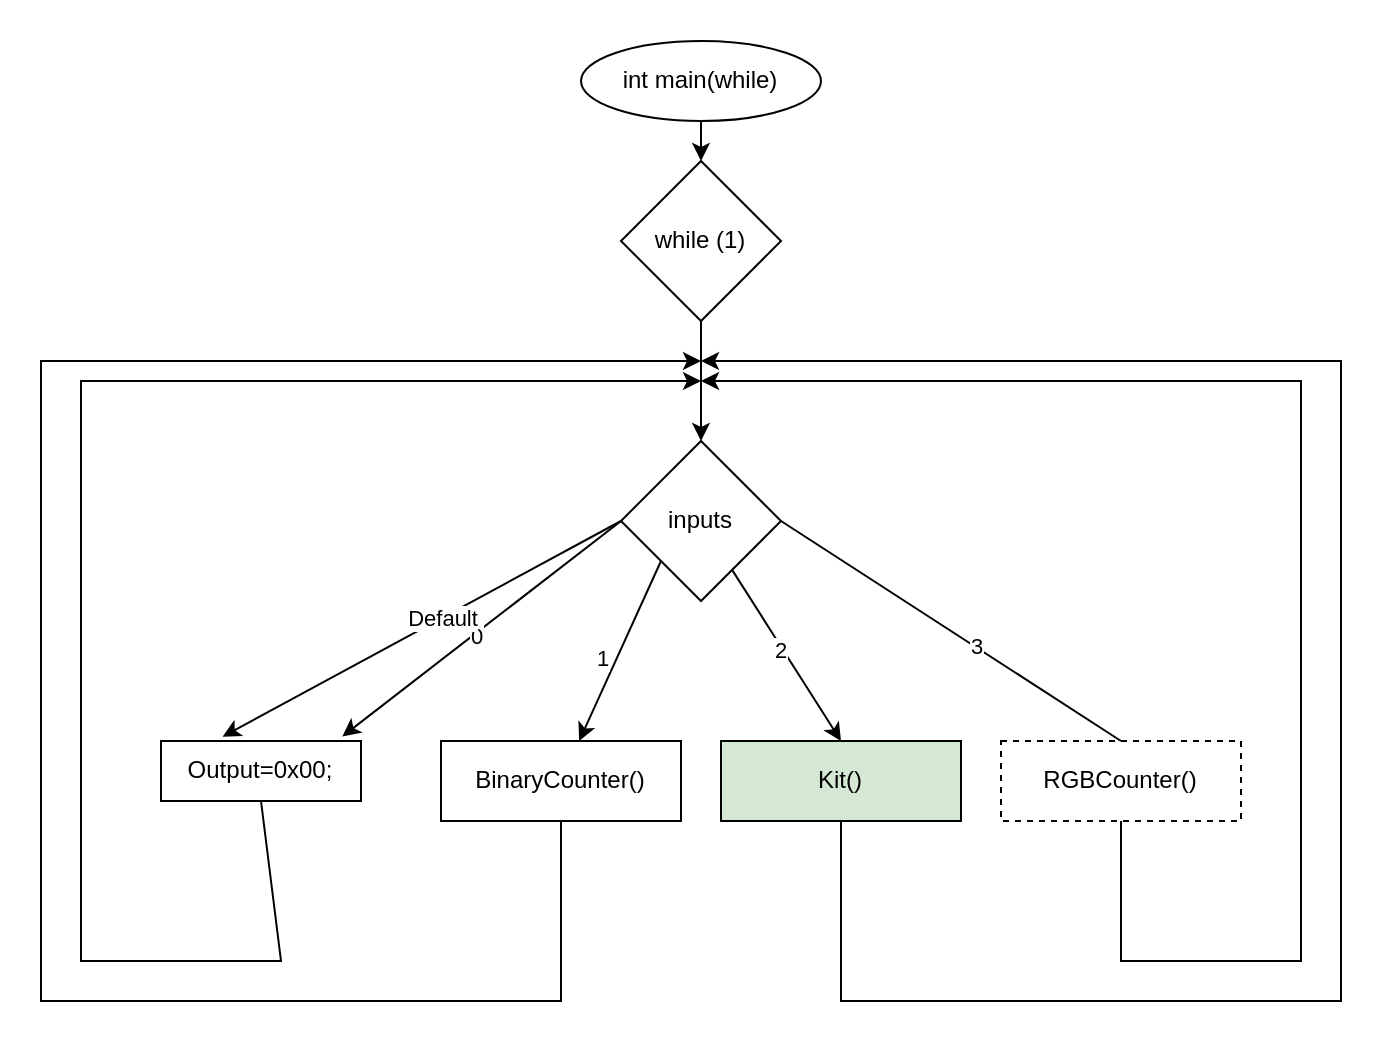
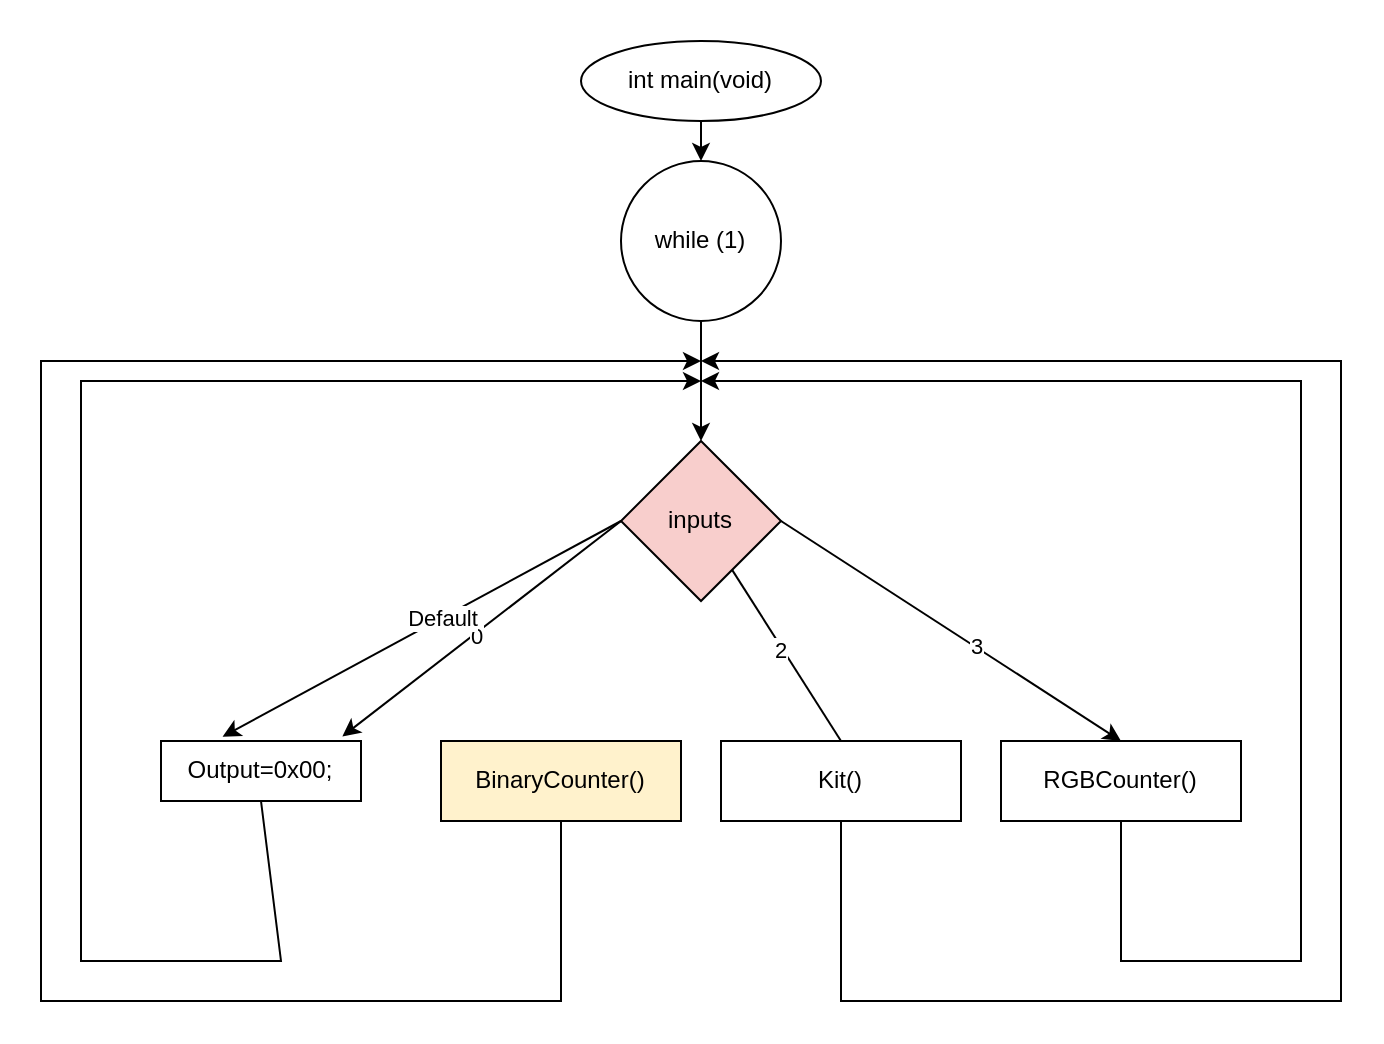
  <mxCell id="0" />
  <mxCell id="1" parent="0" />
- <mxCell id="2" value="int main(while)" style="ellipse;whiteSpace=wrap;html=1;" vertex="1" parent="1"><mxGeometry x="290" y="20" width="120" height="40" as="geometry" /></mxCell>
- <mxCell id="3" value="while (1)" style="rhombus;whiteSpace=wrap;html=1;" vertex="1" parent="1"><mxGeometry x="310" y="80" width="80" height="80" as="geometry" /></mxCell>
+ <mxCell id="2" value="int main(void)" style="ellipse;whiteSpace=wrap;html=1;" vertex="1" parent="1"><mxGeometry x="290" y="20" width="120" height="40" as="geometry" /></mxCell>
+ <mxCell id="3" value="while (1)" style="ellipse;whiteSpace=wrap;html=1;" vertex="1" parent="1"><mxGeometry x="310" y="80" width="80" height="80" as="geometry" /></mxCell>
  <mxCell id="4" value="" style="endArrow=classic;html=1;rounded=0;entryX=0.5;entryY=0;entryDx=0;entryDy=0;" edge="1" parent="1" target="3"><mxGeometry width="50" height="50" relative="1" as="geometry"><mxPoint x="350" y="60" as="sourcePoint" /><mxPoint x="400" y="10" as="targetPoint" /></mxGeometry></mxCell>
  <mxCell id="5" value="" style="endArrow=classic;html=1;rounded=0;exitX=0.5;exitY=1;exitDx=0;exitDy=0;" edge="1" parent="1" source="3"><mxGeometry relative="1" as="geometry"><mxPoint x="350" y="180" as="sourcePoint" /><mxPoint x="350" y="220" as="targetPoint" /></mxGeometry></mxCell>
- <mxCell id="6" value="inputs" style="rhombus;whiteSpace=wrap;html=1;" vertex="1" parent="1"><mxGeometry x="310" y="220" width="80" height="80" as="geometry" /></mxCell>
+ <mxCell id="6" value="inputs" style="rhombus;whiteSpace=wrap;html=1;fillColor=#f8cecc;" vertex="1" parent="1"><mxGeometry x="310" y="220" width="80" height="80" as="geometry" /></mxCell>
  <mxCell id="7" value="Output=0x00;" style="rounded=0;whiteSpace=wrap;html=1;" vertex="1" parent="1"><mxGeometry x="80" y="370" width="100" height="30" as="geometry" /></mxCell>
  <mxCell id="8" value="" style="endArrow=classic;html=1;rounded=0;entryX=0.907;entryY=-0.077;entryDx=0;entryDy=0;entryPerimeter=0;" edge="1" parent="1" target="7"><mxGeometry width="50" height="50" relative="1" as="geometry"><mxPoint x="310" y="260" as="sourcePoint" /><mxPoint x="360" y="210" as="targetPoint" /></mxGeometry></mxCell>
  <mxCell id="9" value="0" style="edgeLabel;html=1;align=center;verticalAlign=middle;resizable=0;points=[];" vertex="1" connectable="0" parent="8"><mxGeometry x="0.041" y="1" relative="1" as="geometry"><mxPoint as="offset" /></mxGeometry></mxCell>
  <mxCell id="10" value="" style="endArrow=classic;html=1;rounded=0;entryX=0.308;entryY=-0.072;entryDx=0;entryDy=0;entryPerimeter=0;" edge="1" parent="1" target="7"><mxGeometry width="50" height="50" relative="1" as="geometry"><mxPoint x="310" y="260" as="sourcePoint" /><mxPoint x="360" y="210" as="targetPoint" /></mxGeometry></mxCell>
  <mxCell id="11" value="Default" style="edgeLabel;html=1;align=center;verticalAlign=middle;resizable=0;points=[];" vertex="1" connectable="0" parent="10"><mxGeometry x="-0.099" relative="1" as="geometry"><mxPoint as="offset" /></mxGeometry></mxCell>
- <mxCell id="12" value="BinaryCounter()" style="rounded=0;whiteSpace=wrap;html=1;" vertex="1" parent="1"><mxGeometry x="220" y="370" width="120" height="40" as="geometry" /></mxCell>
- <mxCell id="13" value="Kit()" style="rounded=0;whiteSpace=wrap;html=1;fillColor=#d5e8d4;" vertex="1" parent="1"><mxGeometry x="360" y="370" width="120" height="40" as="geometry" /></mxCell>
- <mxCell id="14" value="RGBCounter()" style="rounded=0;whiteSpace=wrap;html=1;dashed=1;" vertex="1" parent="1"><mxGeometry x="500" y="370" width="120" height="40" as="geometry" /></mxCell>
- <mxCell id="15" value="" style="endArrow=classic;html=1;rounded=0;exitX=0;exitY=1;exitDx=0;exitDy=0;" edge="1" parent="1" source="6" target="12"><mxGeometry width="50" height="50" relative="1" as="geometry"><mxPoint x="370" y="350" as="sourcePoint" /><mxPoint x="420" y="300" as="targetPoint" /></mxGeometry></mxCell>
- <mxCell id="16" value="1" style="edgeLabel;html=1;align=center;verticalAlign=middle;resizable=0;points=[];" vertex="1" connectable="0" parent="15"><mxGeometry x="0.047" y="3" relative="1" as="geometry"><mxPoint x="-11" as="offset" /></mxGeometry></mxCell>
- <mxCell id="17" value="" style="endArrow=classic;html=1;rounded=0;entryX=0.5;entryY=0;entryDx=0;entryDy=0;" edge="1" parent="1" source="6" target="13"><mxGeometry width="50" height="50" relative="1" as="geometry"><mxPoint x="370" y="350" as="sourcePoint" /><mxPoint x="420" y="300" as="targetPoint" /></mxGeometry></mxCell>
+ <mxCell id="12" value="BinaryCounter()" style="rounded=0;whiteSpace=wrap;html=1;fillColor=#fff2cc;" vertex="1" parent="1"><mxGeometry x="220" y="370" width="120" height="40" as="geometry" /></mxCell>
+ <mxCell id="13" value="Kit()" style="rounded=0;whiteSpace=wrap;html=1;" vertex="1" parent="1"><mxGeometry x="360" y="370" width="120" height="40" as="geometry" /></mxCell>
+ <mxCell id="14" value="RGBCounter()" style="rounded=0;whiteSpace=wrap;html=1;" vertex="1" parent="1"><mxGeometry x="500" y="370" width="120" height="40" as="geometry" /></mxCell>
+ <mxCell id="17" value="" style="endArrow=none;html=1;rounded=0;entryX=0.5;entryY=0;entryDx=0;entryDy=0;" edge="1" parent="1" source="6" target="13"><mxGeometry width="50" height="50" relative="1" as="geometry"><mxPoint x="370" y="350" as="sourcePoint" /><mxPoint x="420" y="300" as="targetPoint" /></mxGeometry></mxCell>
  <mxCell id="18" value="2" style="edgeLabel;html=1;align=center;verticalAlign=middle;resizable=0;points=[];" vertex="1" connectable="0" parent="17"><mxGeometry x="-0.075" y="-1" relative="1" as="geometry"><mxPoint as="offset" /></mxGeometry></mxCell>
- <mxCell id="19" value="" style="endArrow=none;html=1;rounded=0;exitX=1;exitY=0.5;exitDx=0;exitDy=0;entryX=0.5;entryY=0;entryDx=0;entryDy=0;" edge="1" parent="1" source="6" target="14"><mxGeometry width="50" height="50" relative="1" as="geometry"><mxPoint x="370" y="350" as="sourcePoint" /><mxPoint x="420" y="300" as="targetPoint" /></mxGeometry></mxCell>
+ <mxCell id="19" value="" style="endArrow=classic;html=1;rounded=0;exitX=1;exitY=0.5;exitDx=0;exitDy=0;entryX=0.5;entryY=0;entryDx=0;entryDy=0;" edge="1" parent="1" source="6" target="14"><mxGeometry width="50" height="50" relative="1" as="geometry"><mxPoint x="370" y="350" as="sourcePoint" /><mxPoint x="420" y="300" as="targetPoint" /></mxGeometry></mxCell>
  <mxCell id="20" value="3" style="edgeLabel;html=1;align=center;verticalAlign=middle;resizable=0;points=[];" vertex="1" connectable="0" parent="19"><mxGeometry x="0.147" y="1" relative="1" as="geometry"><mxPoint as="offset" /></mxGeometry></mxCell>
  <mxCell id="21" value="" style="endArrow=classic;html=1;rounded=0;exitX=0.5;exitY=1;exitDx=0;exitDy=0;" edge="1" parent="1" source="7"><mxGeometry width="50" height="50" relative="1" as="geometry"><mxPoint x="130" y="400" as="sourcePoint" /><mxPoint x="350" y="190" as="targetPoint" /><Array as="points"><mxPoint x="140" y="480" /><mxPoint x="40" y="480" /><mxPoint x="40" y="190" /></Array></mxGeometry></mxCell>
  <mxCell id="22" value="" style="endArrow=classic;html=1;rounded=0;" edge="1" parent="1"><mxGeometry width="50" height="50" relative="1" as="geometry"><mxPoint x="280" y="410" as="sourcePoint" /><mxPoint x="350" y="180" as="targetPoint" /><Array as="points"><mxPoint x="280" y="500" /><mxPoint x="20" y="500" /><mxPoint x="20" y="180" /></Array></mxGeometry></mxCell>
  <mxCell id="23" value="" style="endArrow=classic;html=1;rounded=0;exitX=0.5;exitY=1;exitDx=0;exitDy=0;" edge="1" parent="1"><mxGeometry width="50" height="50" relative="1" as="geometry"><mxPoint x="420" y="410" as="sourcePoint" /><mxPoint x="350" y="180" as="targetPoint" /><Array as="points"><mxPoint x="420" y="500" /><mxPoint x="670" y="500" /><mxPoint x="670" y="180" /></Array></mxGeometry></mxCell>
  <mxCell id="24" value="" style="endArrow=classic;html=1;rounded=0;exitX=0.5;exitY=1;exitDx=0;exitDy=0;" edge="1" parent="1" source="14"><mxGeometry width="50" height="50" relative="1" as="geometry"><mxPoint x="560" y="430" as="sourcePoint" /><mxPoint x="350" y="190" as="targetPoint" /><Array as="points"><mxPoint x="560" y="480" /><mxPoint x="650" y="480" /><mxPoint x="650" y="190" /></Array></mxGeometry></mxCell>
